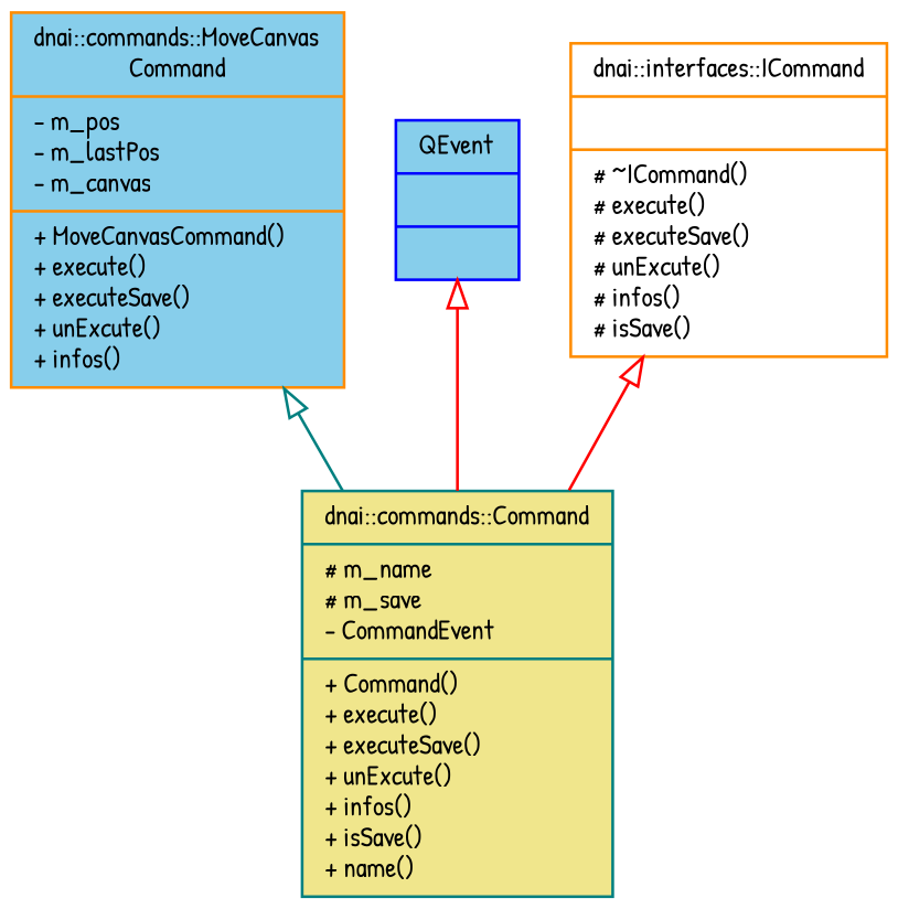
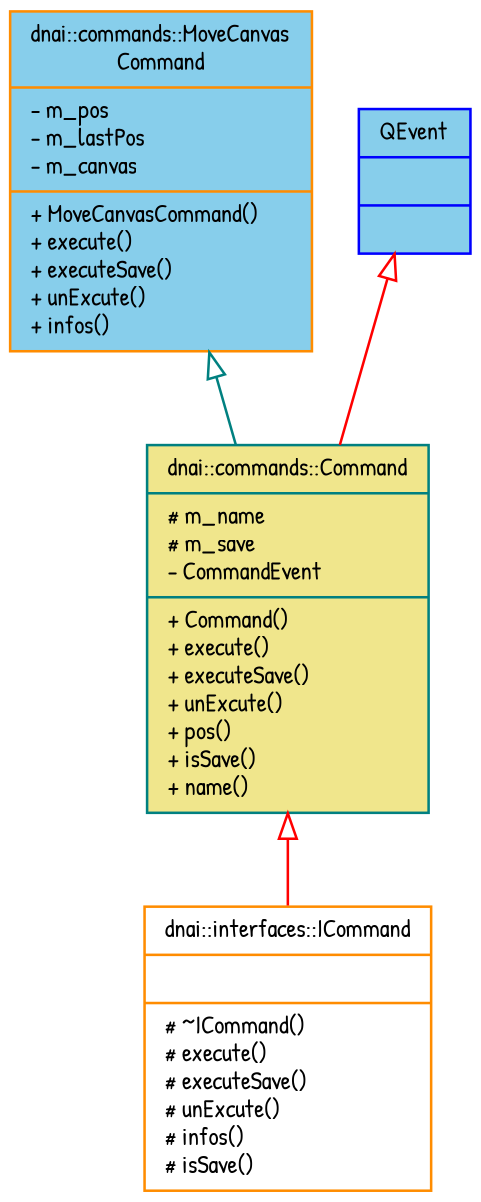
  digraph {
    fontname="Patrick Hand"
    node [color=darkorange fillcolor=skyblue fontname="Patrick Hand" fontsize=10 shape=record style=filled]
    edge [arrowtail=onormal color=red dir=back fontname="Patrick Hand" fontsize=10 labelfontname=Helvetica labelfontsize=10 style=solid]
    n1 [fontcolor=black height=0.2 label="{dnai::commands::MoveCanvas\lCommand\n|- m_pos\l- m_lastPos\l- m_canvas\l|+ MoveCanvasCommand()\l+ execute()\l+ executeSave()\l+ unExcute()\l+ infos()\l}" width=0.4]
-   n2 [color=teal fillcolor=khaki height=0.2 label="{dnai::commands::Command\n|# m_name\l# m_save\l- CommandEvent\l|+ Command()\l+ execute()\l+ executeSave()\l+ unExcute()\l+ infos()\l+ isSave()\l+ name()\l}" width=0.4]
+   n2 [color=teal fillcolor=khaki height=0.2 label="{dnai::commands::Command\n|# m_name\l# m_save\l- CommandEvent\l|+ Command()\l+ execute()\l+ executeSave()\l+ unExcute()\l+ pos()\l+ isSave()\l+ name()\l}" width=0.4]
    n3 [color=blue height=0.2 label="{QEvent\n||}" width=0.4]
    n4 [fillcolor=white height=0.2 label="{dnai::interfaces::ICommand\n||# ~ICommand()\l# execute()\l# executeSave()\l# unExcute()\l# infos()\l# isSave()\l}" width=0.4]
    n1 -> n2 [color=teal]
    n3 -> n2
-   n4 -> n2
+   n2 -> n4
  }
